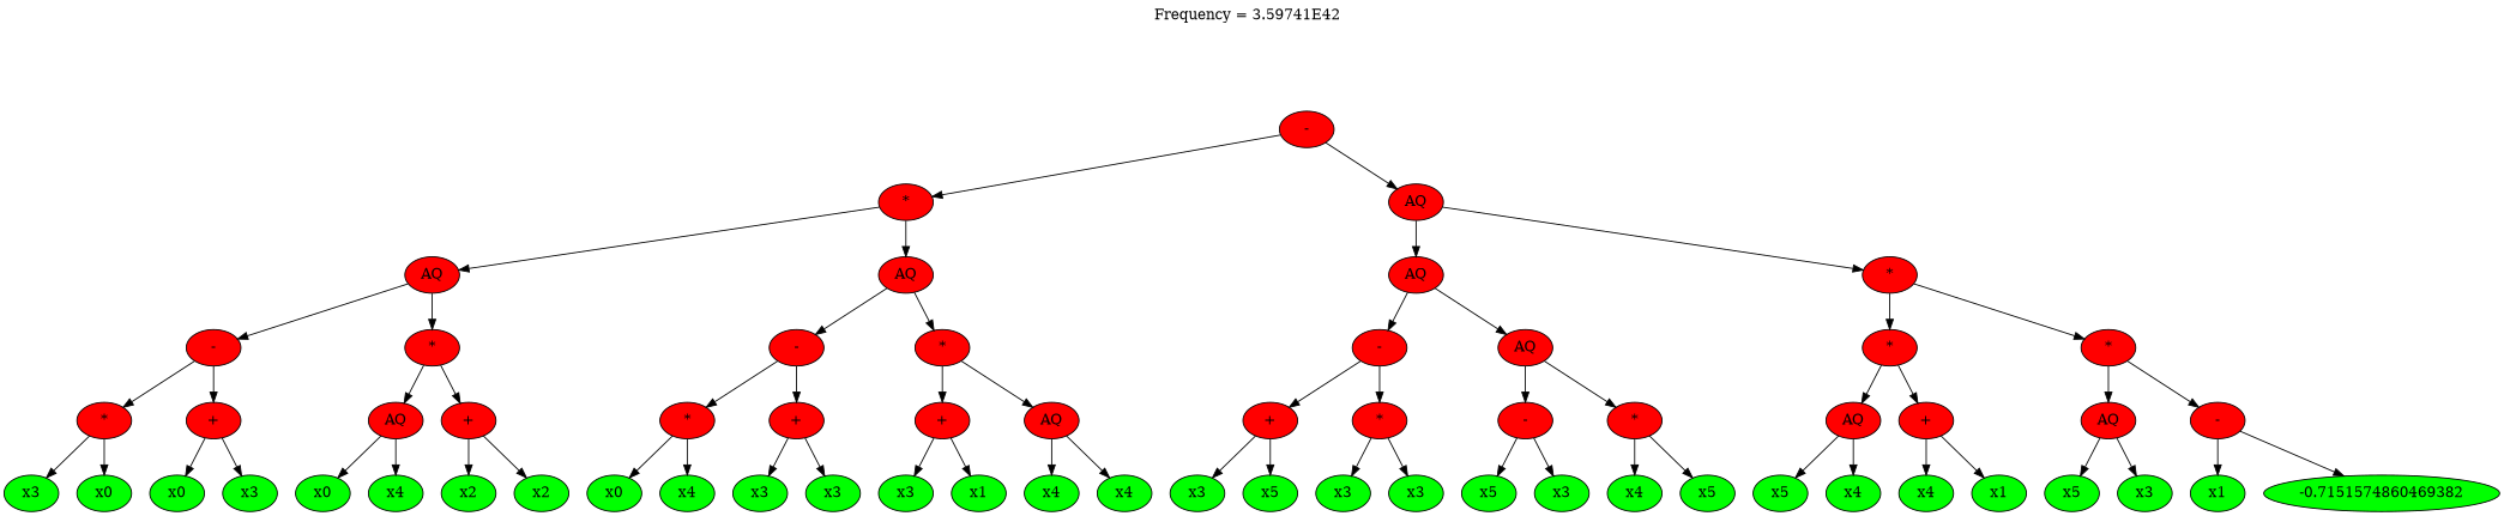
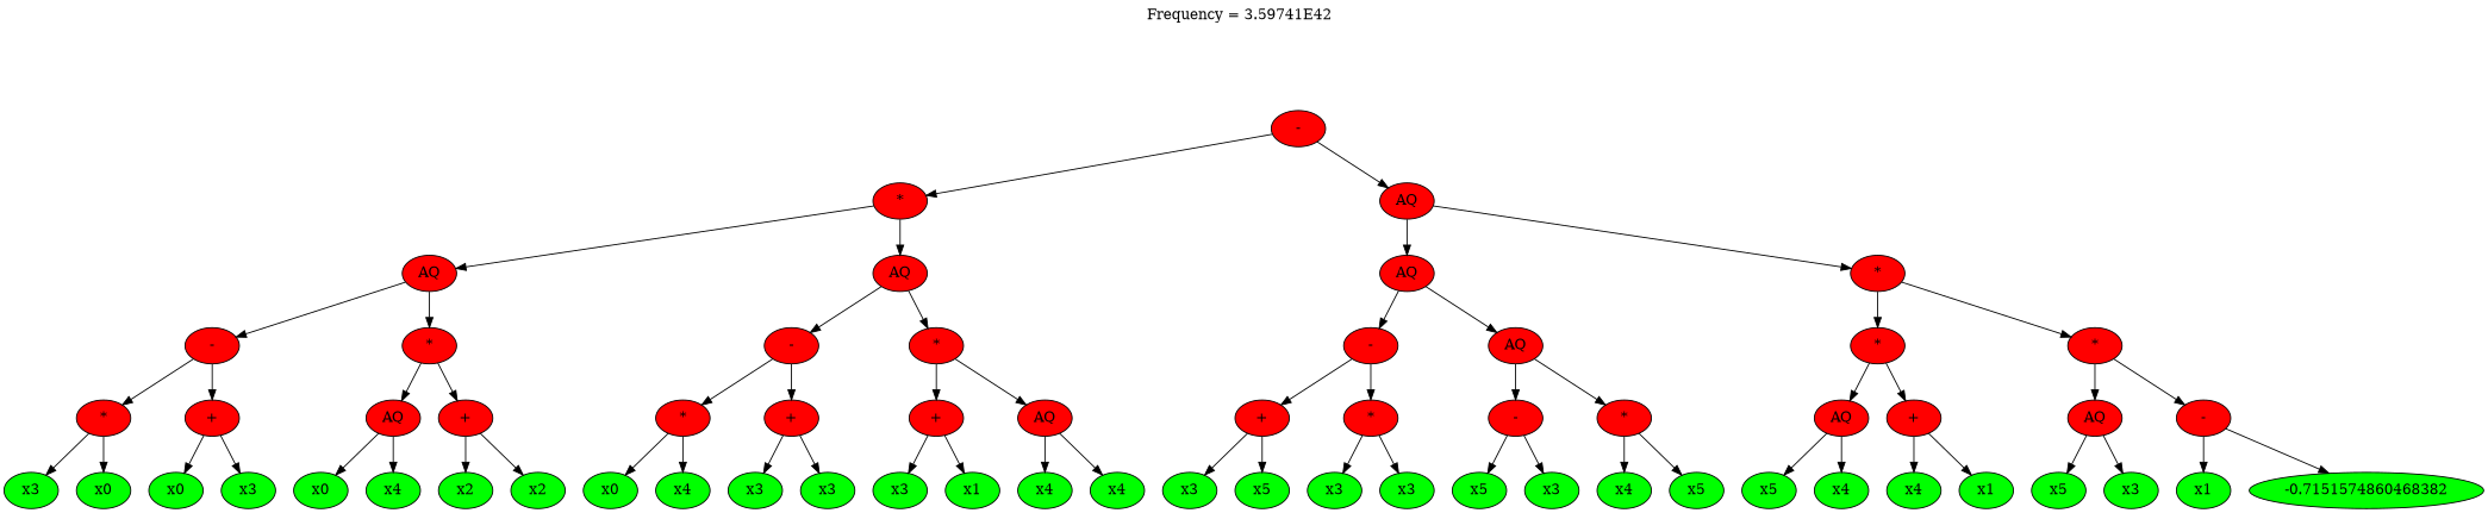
  strict digraph {
    label=<Frequency = 3.59741E42  <br/> <br/> <br/>>
    labelloc=t
    node [fillcolor="#00ff00" style=filled]
    n1 [fillcolor="#ff0000" label="-"]
    n2 [fillcolor="#ff0000" label="*"]
    n3 [fillcolor="#ff0000" label=AQ]
    n4 [fillcolor="#ff0000" label=AQ]
    n5 [fillcolor="#ff0000" label=AQ]
    n6 [fillcolor="#ff0000" label=AQ]
    n7 [fillcolor="#ff0000" label="*"]
    n8 [fillcolor="#ff0000" label="-"]
    n9 [fillcolor="#ff0000" label="*"]
    n10 [fillcolor="#ff0000" label="-"]
    n11 [fillcolor="#ff0000" label="*"]
    n12 [fillcolor="#ff0000" label="*"]
    n13 [fillcolor="#ff0000" label="+"]
    n14 [fillcolor="#ff0000" label=AQ]
    n15 [fillcolor="#ff0000" label="+"]
    n16 [label=x3]
    n17 [label=x0]
    n18 [label=x0]
    n19 [label=x3]
    n20 [label=x0]
    n21 [label=x4]
    n22 [label=x2]
    n23 [label=x2]
    n24 [fillcolor="#ff0000" label="*"]
    n25 [fillcolor="#ff0000" label="+"]
    n26 [fillcolor="#ff0000" label="+"]
    n27 [fillcolor="#ff0000" label=AQ]
    n28 [label=x0]
    n29 [label=x4]
    n30 [label=x3]
    n31 [label=x3]
    n32 [label=x3]
    n33 [label=x1]
    n34 [label=x4]
    n35 [label=x4]
    n36 [fillcolor="#ff0000" label="-"]
    n37 [fillcolor="#ff0000" label=AQ]
    n38 [fillcolor="#ff0000" label="*"]
    n39 [fillcolor="#ff0000" label="*"]
    n40 [fillcolor="#ff0000" label="+"]
    n41 [fillcolor="#ff0000" label="*"]
    n42 [fillcolor="#ff0000" label="-"]
    n43 [fillcolor="#ff0000" label="*"]
    n44 [label=x3]
    n45 [label=x5]
    n46 [label=x3]
    n47 [label=x3]
    n48 [label=x5]
    n49 [label=x3]
    n50 [label=x4]
    n51 [label=x5]
    n52 [fillcolor="#ff0000" label=AQ]
    n53 [fillcolor="#ff0000" label="+"]
    n54 [fillcolor="#ff0000" label=AQ]
    n55 [fillcolor="#ff0000" label="-"]
    n56 [label=x5]
    n57 [label=x4]
    n58 [label=x4]
    n59 [label=x1]
    n60 [label=x5]
    n61 [label=x3]
    n62 [label=x1]
-   n63 [label=-0.7151574860469382]
+   n63 [label=-0.7151574860468382]
    n1 -> n2
    n1 -> n3
    n2 -> n4
    n2 -> n5
    n3 -> n6
    n3 -> n7
    n4 -> n8
    n4 -> n9
    n5 -> n10
    n5 -> n11
    n6 -> n36
    n6 -> n37
    n7 -> n38
    n7 -> n39
    n8 -> n12
    n8 -> n13
    n9 -> n14
    n9 -> n15
    n10 -> n24
    n10 -> n25
    n11 -> n26
    n11 -> n27
    n12 -> n16
    n12 -> n17
    n13 -> n18
    n13 -> n19
    n14 -> n20
    n14 -> n21
    n15 -> n22
    n15 -> n23
    n24 -> n28
    n24 -> n29
    n25 -> n30
    n25 -> n31
    n26 -> n32
    n26 -> n33
    n27 -> n34
    n27 -> n35
    n36 -> n40
    n36 -> n41
    n37 -> n42
    n37 -> n43
    n38 -> n52
    n38 -> n53
    n39 -> n54
    n39 -> n55
    n40 -> n44
    n40 -> n45
    n41 -> n46
    n41 -> n47
    n42 -> n48
    n42 -> n49
    n43 -> n50
    n43 -> n51
    n52 -> n56
    n52 -> n57
    n53 -> n58
    n53 -> n59
    n54 -> n60
    n54 -> n61
    n55 -> n62
    n55 -> n63
  }
